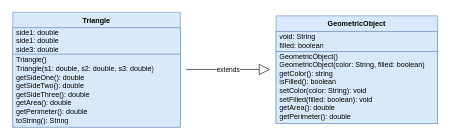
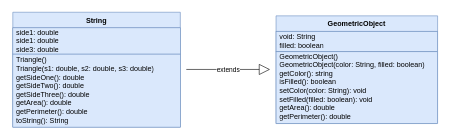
  <mxCell id="0" />
  <mxCell id="1" parent="0" />
  <mxCell id="2" value="GeometricObject" style="swimlane;fontStyle=1;align=center;verticalAlign=top;childLayout=stackLayout;horizontal=1;startSize=26;horizontalStack=0;resizeParent=1;resizeParentMax=0;resizeLast=0;collapsible=1;marginBottom=0;whiteSpace=wrap;html=1;fillColor=#dae8fc;strokeColor=#6c8ebf;" vertex="1" parent="1"><mxGeometry x="460" y="26" width="270" height="180" as="geometry" /></mxCell>
  <mxCell id="3" value="void: String&lt;div&gt;filled: boolean&lt;/div&gt;" style="text;strokeColor=#6c8ebf;fillColor=#dae8fc;align=left;verticalAlign=top;spacingLeft=4;spacingRight=4;overflow=hidden;rotatable=0;points=[[0,0.5],[1,0.5]];portConstraint=eastwest;whiteSpace=wrap;html=1;spacingTop=-4;" vertex="1" parent="2"><mxGeometry y="26" width="270" height="34" as="geometry" /></mxCell>
  <mxCell id="4" value="" style="line;strokeWidth=1;fillColor=none;align=left;verticalAlign=middle;spacingTop=-1;spacingLeft=3;spacingRight=3;rotatable=0;labelPosition=right;points=[];portConstraint=eastwest;strokeColor=inherit;" vertex="1" parent="2"><mxGeometry y="60" width="270" as="geometry" /></mxCell>
  <mxCell id="5" value="GeometricObject()&lt;div&gt;GeometricObject(color: String, filled: boolean)&lt;/div&gt;&lt;div&gt;getColor(): string&lt;/div&gt;&lt;div&gt;isFilled(): boolean&lt;/div&gt;&lt;div&gt;setColor(color: String): void&lt;/div&gt;&lt;div&gt;setFilled(filled: boolean): void&lt;/div&gt;&lt;div&gt;getArea(): double&lt;/div&gt;&lt;div&gt;getPerimeter(): double&lt;/div&gt;" style="text;strokeColor=#6c8ebf;fillColor=#dae8fc;align=left;verticalAlign=top;spacingLeft=4;spacingRight=4;overflow=hidden;rotatable=0;points=[[0,0.5],[1,0.5]];portConstraint=eastwest;whiteSpace=wrap;html=1;spacingTop=-6;" vertex="1" parent="2"><mxGeometry y="60" width="270" height="120" as="geometry" /></mxCell>
- <mxCell id="6" value="Triangle" style="swimlane;fontStyle=1;align=center;verticalAlign=top;childLayout=stackLayout;horizontal=1;startSize=26;horizontalStack=0;resizeParent=1;resizeParentMax=0;resizeLast=0;collapsible=1;marginBottom=0;whiteSpace=wrap;html=1;fillColor=#dae8fc;strokeColor=#6c8ebf;spacingTop=0;" vertex="1" parent="1"><mxGeometry x="20" y="20" width="280" height="192" as="geometry" /></mxCell>
+ <mxCell id="6" value="String" style="swimlane;fontStyle=1;align=center;verticalAlign=top;childLayout=stackLayout;horizontal=1;startSize=26;horizontalStack=0;resizeParent=1;resizeParentMax=0;resizeLast=0;collapsible=1;marginBottom=0;whiteSpace=wrap;html=1;fillColor=#dae8fc;strokeColor=#6c8ebf;spacingTop=0;" vertex="1" parent="1"><mxGeometry x="20" y="20" width="280" height="192" as="geometry" /></mxCell>
  <mxCell id="7" value="side1: double&lt;div&gt;side1: double&lt;/div&gt;&lt;div&gt;side3: double&lt;/div&gt;" style="text;strokeColor=#6c8ebf;fillColor=#dae8fc;align=left;verticalAlign=top;spacingLeft=4;spacingRight=4;overflow=hidden;rotatable=0;points=[[0,0.5],[1,0.5]];portConstraint=eastwest;whiteSpace=wrap;html=1;spacingTop=-6;" vertex="1" parent="6"><mxGeometry y="26" width="280" height="44" as="geometry" /></mxCell>
  <mxCell id="8" value="" style="line;strokeWidth=1;fillColor=none;align=left;verticalAlign=middle;spacingTop=-1;spacingLeft=3;spacingRight=3;rotatable=0;labelPosition=right;points=[];portConstraint=eastwest;strokeColor=inherit;" vertex="1" parent="6"><mxGeometry y="70" width="280" as="geometry" /></mxCell>
  <mxCell id="9" value="Triangle()&lt;div&gt;Triangle(s1: double, s2: double, s3: double)&lt;/div&gt;&lt;div&gt;getSideOne(): double&lt;/div&gt;&lt;div&gt;getSideTwo(): double&lt;/div&gt;&lt;div&gt;getSideThree(): double&lt;/div&gt;&lt;div&gt;getArea(): double&lt;/div&gt;&lt;div&gt;getPerimeter(): double&lt;/div&gt;&lt;div&gt;toString(): String&lt;/div&gt;" style="text;strokeColor=#6c8ebf;fillColor=#dae8fc;align=left;verticalAlign=top;spacingLeft=4;spacingRight=4;overflow=hidden;rotatable=0;points=[[0,0.5],[1,0.5]];portConstraint=eastwest;whiteSpace=wrap;html=1;spacingTop=-4;" vertex="1" parent="6"><mxGeometry y="70" width="280" height="122" as="geometry" /></mxCell>
  <mxCell id="10" value="extends" style="endArrow=block;endSize=16;endFill=0;html=1;rounded=0;" edge="1" parent="1"><mxGeometry width="160" relative="1" as="geometry"><mxPoint x="310" y="115.58" as="sourcePoint" /><mxPoint x="450" y="115.58" as="targetPoint" /></mxGeometry></mxCell>
